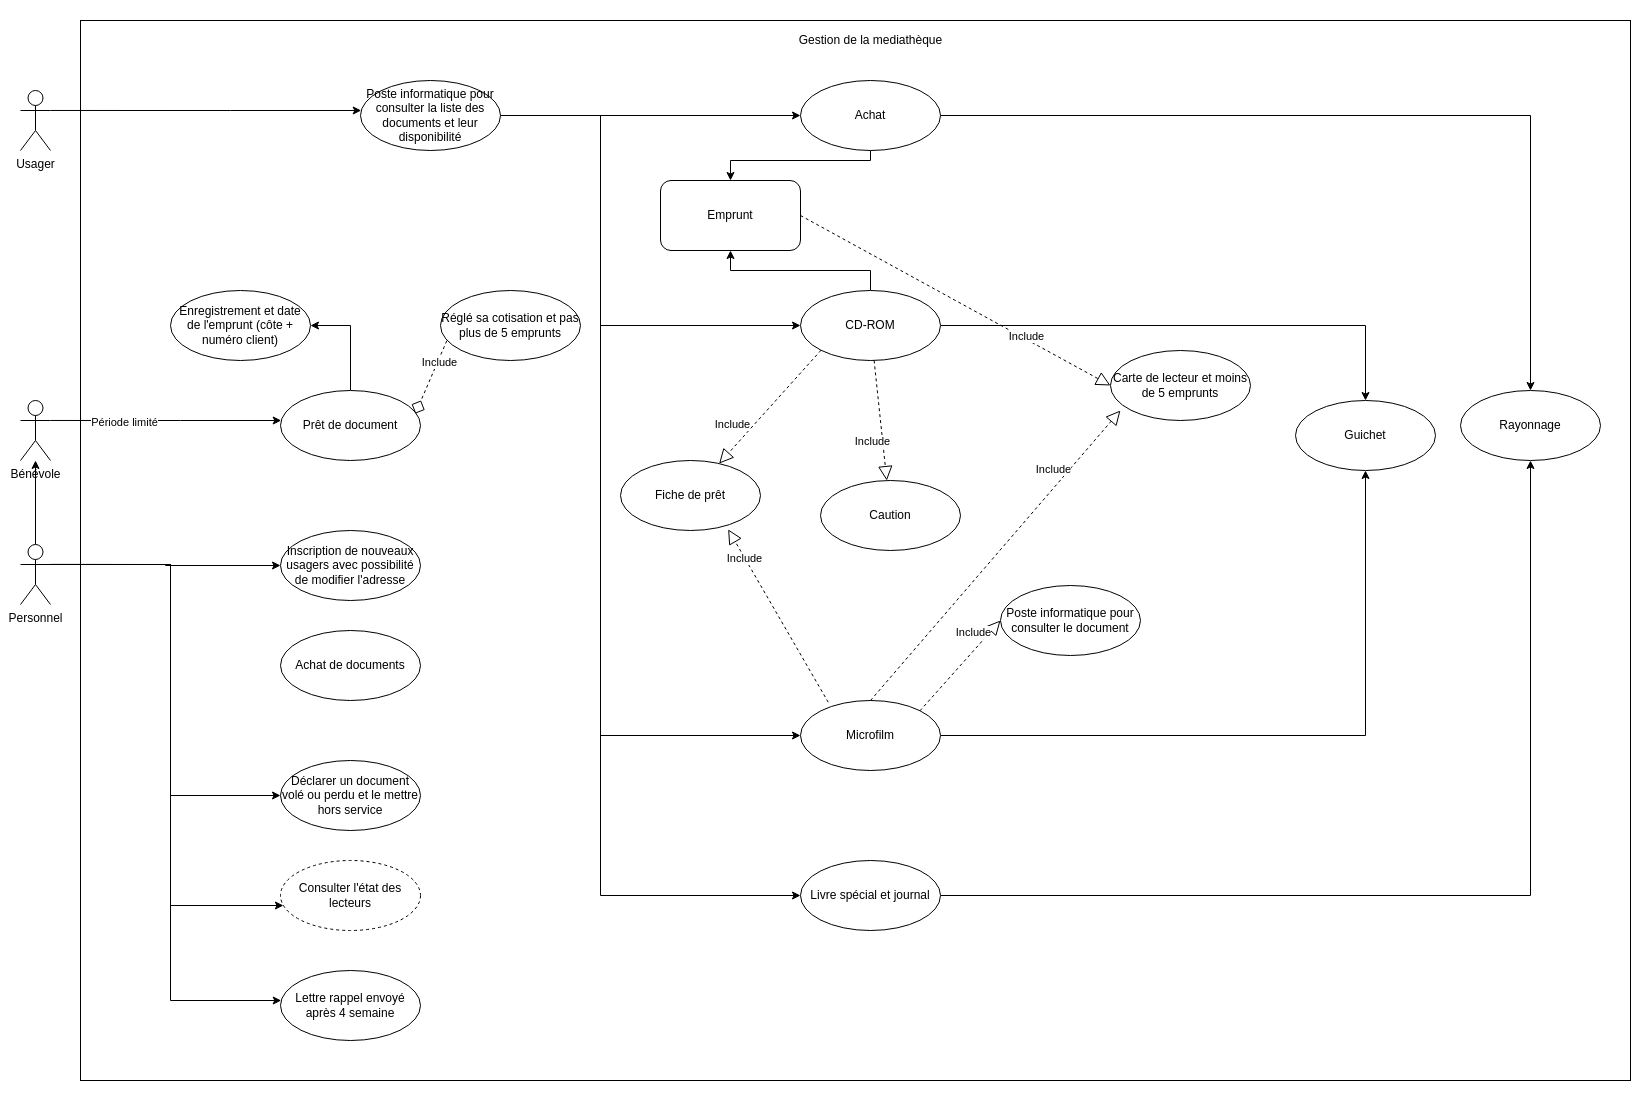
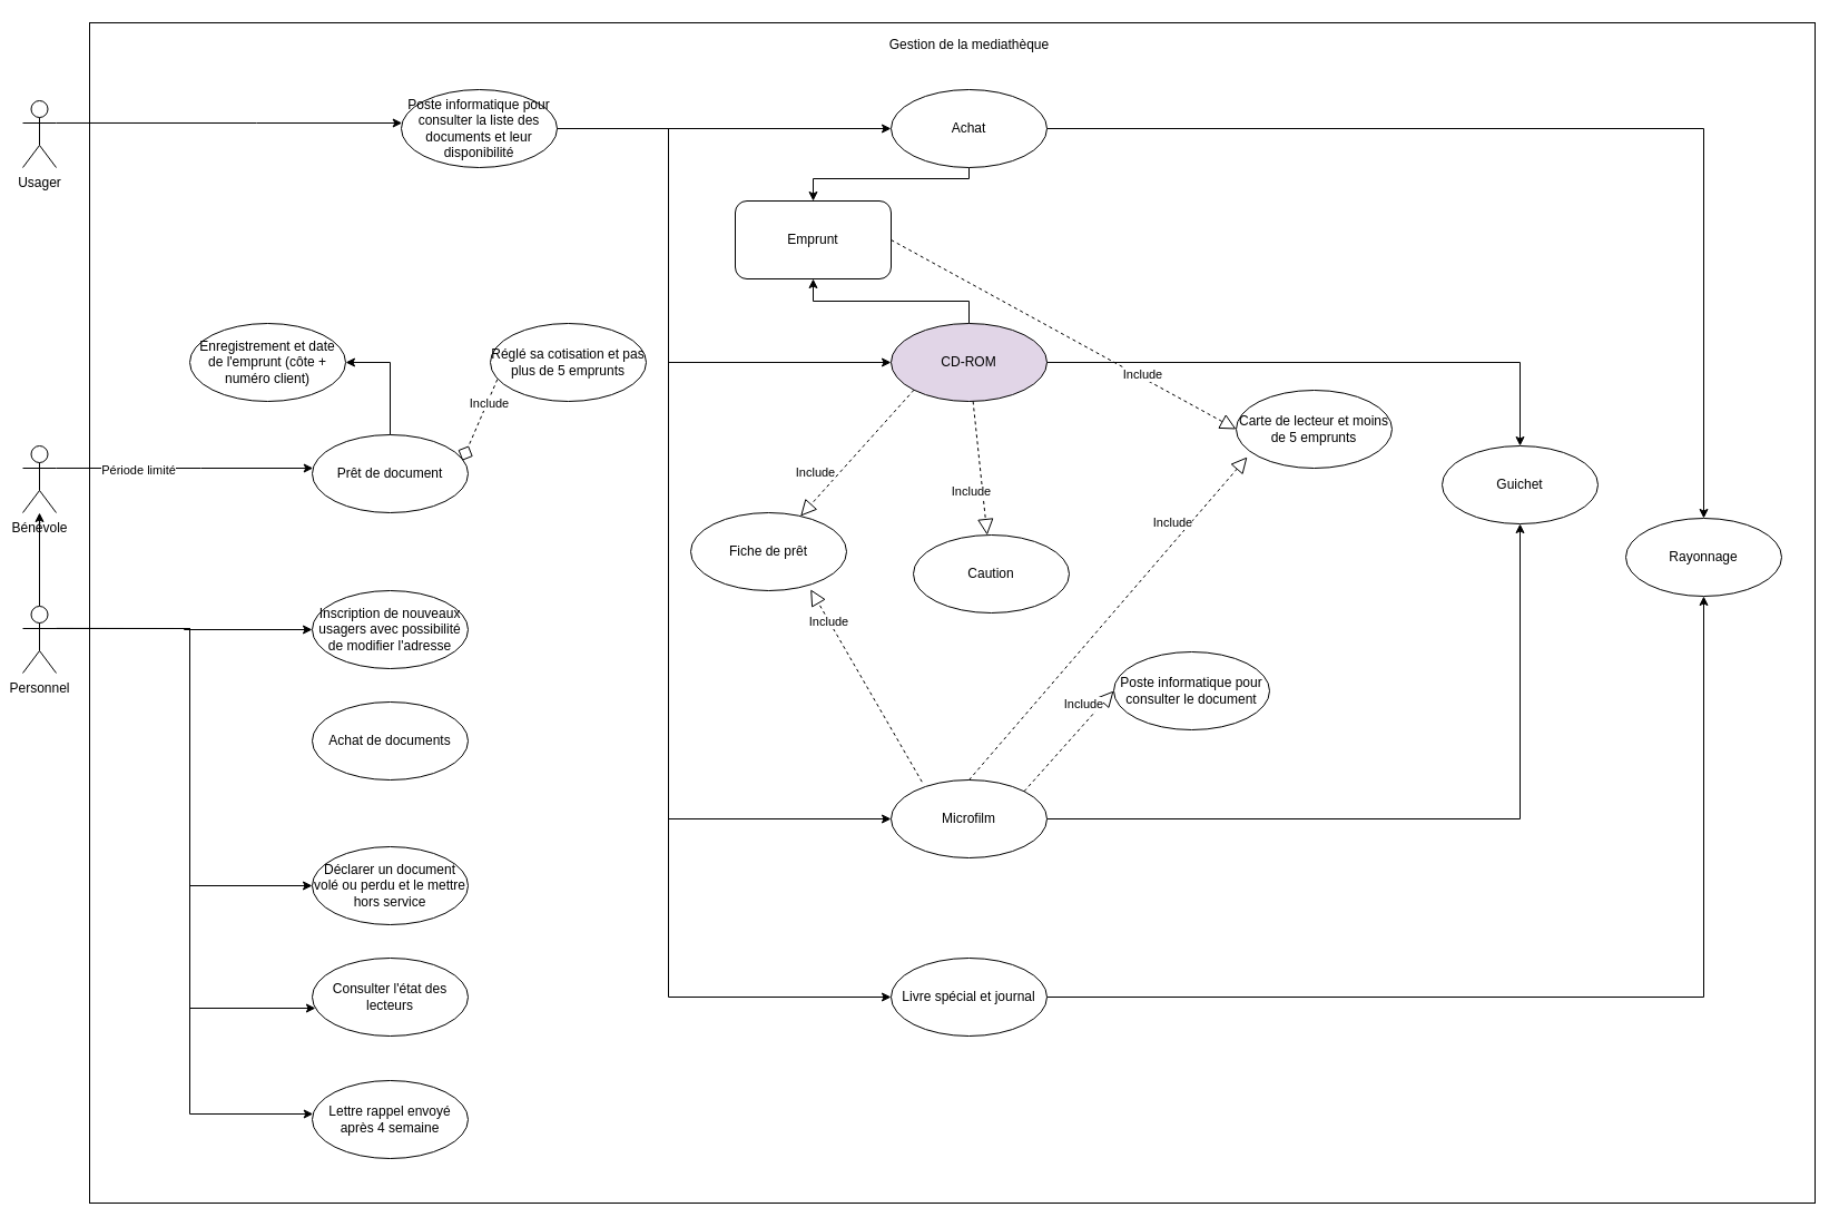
  <mxCell id="0" />
  <mxCell id="1" parent="0" />
  <mxCell id="2" value="" style="rounded=0;whiteSpace=wrap;html=1;" vertex="1" parent="1"><mxGeometry x="80" width="1550" height="1060" as="geometry" y="20" /></mxCell>
  <mxCell id="3" style="edgeStyle=orthogonalEdgeStyle;rounded=0;orthogonalLoop=1;jettySize=auto;html=1;exitX=1;exitY=0.333;exitDx=0;exitDy=0;exitPerimeter=0;" edge="1" parent="1" source="4" target="26"><mxGeometry relative="1" as="geometry"><Array as="points"><mxPoint x="230" y="110" /><mxPoint x="230" y="110" /></Array></mxGeometry></mxCell>
  <mxCell id="4" value="Usager" style="shape=umlActor;verticalLabelPosition=bottom;verticalAlign=top;html=1;" vertex="1" parent="1"><mxGeometry x="20" y="90" width="30" height="60" as="geometry" /></mxCell>
  <mxCell id="5" style="edgeStyle=orthogonalEdgeStyle;rounded=0;orthogonalLoop=1;jettySize=auto;html=1;exitX=1;exitY=0.333;exitDx=0;exitDy=0;exitPerimeter=0;" edge="1" parent="1" source="7" target="48"><mxGeometry relative="1" as="geometry"><Array as="points"><mxPoint x="180" y="420" /><mxPoint x="180" y="420" /></Array></mxGeometry></mxCell>
  <mxCell id="6" value="Période limité" style="edgeLabel;html=1;align=center;verticalAlign=middle;resizable=0;points=[];" vertex="1" connectable="0" parent="5"><mxGeometry x="-0.368" y="-2" relative="1" as="geometry"><mxPoint x="1" as="offset" /></mxGeometry></mxCell>
  <mxCell id="7" value="Bénévole" style="shape=umlActor;verticalLabelPosition=bottom;verticalAlign=top;html=1;" vertex="1" parent="1"><mxGeometry x="20" y="400" width="30" height="60" as="geometry" /></mxCell>
  <mxCell id="8" style="edgeStyle=orthogonalEdgeStyle;rounded=0;orthogonalLoop=1;jettySize=auto;html=1;exitX=1;exitY=0.333;exitDx=0;exitDy=0;exitPerimeter=0;" edge="1" parent="1" source="13" target="49"><mxGeometry relative="1" as="geometry"><Array as="points"><mxPoint x="170" y="795" /></Array></mxGeometry></mxCell>
  <mxCell id="9" style="edgeStyle=orthogonalEdgeStyle;rounded=0;orthogonalLoop=1;jettySize=auto;html=1;exitX=1;exitY=0.333;exitDx=0;exitDy=0;exitPerimeter=0;" edge="1" parent="1" source="13" target="50"><mxGeometry relative="1" as="geometry"><Array as="points"><mxPoint x="170" y="905" /></Array></mxGeometry></mxCell>
  <mxCell id="10" style="edgeStyle=orthogonalEdgeStyle;rounded=0;orthogonalLoop=1;jettySize=auto;html=1;exitX=1;exitY=0.333;exitDx=0;exitDy=0;exitPerimeter=0;entryX=0;entryY=0.5;entryDx=0;entryDy=0;" edge="1" parent="1" source="13" target="46"><mxGeometry relative="1" as="geometry" /></mxCell>
  <mxCell id="11" style="edgeStyle=orthogonalEdgeStyle;rounded=0;orthogonalLoop=1;jettySize=auto;html=1;exitX=1;exitY=0.333;exitDx=0;exitDy=0;exitPerimeter=0;" edge="1" parent="1" source="13" target="54"><mxGeometry relative="1" as="geometry"><Array as="points"><mxPoint x="170" y="564" /><mxPoint x="170" y="1000" /></Array></mxGeometry></mxCell>
  <mxCell id="12" value="" style="edgeStyle=orthogonalEdgeStyle;rounded=0;orthogonalLoop=1;jettySize=auto;html=1;" edge="1" parent="1" source="13" target="7"><mxGeometry relative="1" as="geometry" /></mxCell>
  <mxCell id="13" value="Personnel" style="shape=umlActor;verticalLabelPosition=bottom;verticalAlign=top;html=1;" vertex="1" parent="1"><mxGeometry x="20" y="544" width="30" height="60" as="geometry" /></mxCell>
  <mxCell id="14" style="edgeStyle=orthogonalEdgeStyle;rounded=0;orthogonalLoop=1;jettySize=auto;html=1;exitX=1;exitY=0.5;exitDx=0;exitDy=0;" edge="1" parent="1" source="16" target="30"><mxGeometry relative="1" as="geometry" /></mxCell>
  <mxCell id="15" style="edgeStyle=orthogonalEdgeStyle;rounded=0;orthogonalLoop=1;jettySize=auto;html=1;exitX=0.5;exitY=1;exitDx=0;exitDy=0;" edge="1" parent="1" source="16" target="56"><mxGeometry relative="1" as="geometry"><Array as="points"><mxPoint x="870" y="160" /><mxPoint x="730" y="160" /></Array></mxGeometry></mxCell>
  <mxCell id="16" value="Achat" style="ellipse;whiteSpace=wrap;html=1;" vertex="1" parent="1"><mxGeometry x="800" y="80" width="140" height="70" as="geometry" /></mxCell>
  <mxCell id="17" style="edgeStyle=orthogonalEdgeStyle;rounded=0;orthogonalLoop=1;jettySize=auto;html=1;exitX=1;exitY=0.5;exitDx=0;exitDy=0;" edge="1" parent="1" source="18" target="30"><mxGeometry relative="1" as="geometry" /></mxCell>
  <mxCell id="18" value="Livre spécial et journal" style="ellipse;whiteSpace=wrap;html=1;" vertex="1" parent="1"><mxGeometry x="800" y="860" width="140" height="70" as="geometry" /></mxCell>
  <mxCell id="19" style="edgeStyle=orthogonalEdgeStyle;rounded=0;orthogonalLoop=1;jettySize=auto;html=1;exitX=1;exitY=0.5;exitDx=0;exitDy=0;" edge="1" parent="1" source="21" target="31"><mxGeometry relative="1" as="geometry" /></mxCell>
  <mxCell id="20" style="edgeStyle=orthogonalEdgeStyle;rounded=0;orthogonalLoop=1;jettySize=auto;html=1;exitX=0.5;exitY=0;exitDx=0;exitDy=0;" edge="1" parent="1" source="21" target="56"><mxGeometry relative="1" as="geometry" /></mxCell>
- <mxCell id="21" value="CD-ROM" style="ellipse;whiteSpace=wrap;html=1;" vertex="1" parent="1"><mxGeometry x="800" y="290" width="140" height="70" as="geometry" /></mxCell>
+ <mxCell id="21" value="CD-ROM" style="ellipse;whiteSpace=wrap;html=1;fillColor=#e1d5e7;" vertex="1" parent="1"><mxGeometry x="800" y="290" width="140" height="70" as="geometry" /></mxCell>
  <mxCell id="22" style="edgeStyle=orthogonalEdgeStyle;rounded=0;orthogonalLoop=1;jettySize=auto;html=1;exitX=1;exitY=0.5;exitDx=0;exitDy=0;" edge="1" parent="1" source="26" target="16"><mxGeometry relative="1" as="geometry" /></mxCell>
  <mxCell id="23" style="edgeStyle=orthogonalEdgeStyle;rounded=0;orthogonalLoop=1;jettySize=auto;html=1;exitX=1;exitY=0.5;exitDx=0;exitDy=0;" edge="1" parent="1" source="26" target="18"><mxGeometry relative="1" as="geometry"><Array as="points"><mxPoint x="600" y="115" /><mxPoint x="600" y="895" /></Array></mxGeometry></mxCell>
  <mxCell id="24" style="edgeStyle=orthogonalEdgeStyle;rounded=0;orthogonalLoop=1;jettySize=auto;html=1;exitX=1;exitY=0.5;exitDx=0;exitDy=0;" edge="1" parent="1" source="26" target="33"><mxGeometry relative="1" as="geometry"><Array as="points"><mxPoint x="600" y="115" /><mxPoint x="600" y="735" /></Array></mxGeometry></mxCell>
  <mxCell id="25" style="edgeStyle=orthogonalEdgeStyle;rounded=0;orthogonalLoop=1;jettySize=auto;html=1;exitX=1;exitY=0.5;exitDx=0;exitDy=0;" edge="1" parent="1" source="26" target="21"><mxGeometry relative="1" as="geometry"><Array as="points"><mxPoint x="600" y="115" /><mxPoint x="600" y="325" /></Array></mxGeometry></mxCell>
  <mxCell id="26" value="Poste informatique pour consulter la liste des documents et leur disponibilité" style="ellipse;whiteSpace=wrap;html=1;" vertex="1" parent="1"><mxGeometry x="360" y="80" width="140" height="70" as="geometry" /></mxCell>
  <mxCell id="27" value="Caution" style="ellipse;whiteSpace=wrap;html=1;" vertex="1" parent="1"><mxGeometry x="820" y="480" width="140" height="70" as="geometry" /></mxCell>
  <mxCell id="28" value="" style="endArrow=block;dashed=1;endFill=0;endSize=12;html=1;" edge="1" parent="1" source="21" target="27"><mxGeometry width="160" relative="1" as="geometry"><mxPoint x="720" y="820" as="sourcePoint" /><mxPoint x="880" y="820" as="targetPoint" /></mxGeometry></mxCell>
  <mxCell id="29" value="Include" style="edgeLabel;html=1;align=center;verticalAlign=middle;resizable=0;points=[];" vertex="1" connectable="0" parent="28"><mxGeometry x="0.526" y="-2" relative="1" as="geometry"><mxPoint x="-10.09" y="-11.39" as="offset" /></mxGeometry></mxCell>
- <mxCell id="30" value="Rayonnage" style="ellipse;whiteSpace=wrap;html=1;" vertex="1" parent="1"><mxGeometry x="1460" y="390" width="140" height="70" as="geometry" /></mxCell>
+ <mxCell id="30" value="Rayonnage" style="ellipse;whiteSpace=wrap;html=1;" vertex="1" parent="1"><mxGeometry x="1460" y="465" width="140" height="70" as="geometry" /></mxCell>
  <mxCell id="31" value="Guichet" style="ellipse;whiteSpace=wrap;html=1;" vertex="1" parent="1"><mxGeometry x="1295" y="400" width="140" height="70" as="geometry" /></mxCell>
  <mxCell id="32" style="edgeStyle=orthogonalEdgeStyle;rounded=0;orthogonalLoop=1;jettySize=auto;html=1;exitX=1;exitY=0.5;exitDx=0;exitDy=0;" edge="1" parent="1" source="33" target="31"><mxGeometry relative="1" as="geometry" /></mxCell>
  <mxCell id="33" value="Microfilm" style="ellipse;whiteSpace=wrap;html=1;" vertex="1" parent="1"><mxGeometry x="800" y="700" width="140" height="70" as="geometry" /></mxCell>
  <mxCell id="34" value="Poste informatique pour consulter le document" style="ellipse;whiteSpace=wrap;html=1;" vertex="1" parent="1"><mxGeometry x="1000" y="585" width="140" height="70" as="geometry" /></mxCell>
  <mxCell id="35" value="Carte de lecteur et moins de 5 emprunts" style="ellipse;whiteSpace=wrap;html=1;" vertex="1" parent="1"><mxGeometry x="1110" y="350" width="140" height="70" as="geometry" /></mxCell>
  <mxCell id="36" value="" style="endArrow=block;dashed=1;endFill=0;endSize=12;html=1;exitX=1;exitY=0.5;exitDx=0;exitDy=0;entryX=0;entryY=0.5;entryDx=0;entryDy=0;" edge="1" parent="1" source="56" target="35"><mxGeometry width="160" relative="1" as="geometry"><mxPoint x="880" y="970" as="sourcePoint" /><mxPoint x="880" y="1050" as="targetPoint" /></mxGeometry></mxCell>
  <mxCell id="37" value="Include" style="edgeLabel;html=1;align=center;verticalAlign=middle;resizable=0;points=[];" vertex="1" connectable="0" parent="36"><mxGeometry x="0.526" y="-2" relative="1" as="geometry"><mxPoint x="-10.09" y="-11.39" as="offset" /></mxGeometry></mxCell>
  <mxCell id="38" value="" style="endArrow=block;dashed=1;endFill=0;endSize=12;html=1;exitX=1;exitY=0;exitDx=0;exitDy=0;entryX=0;entryY=0.5;entryDx=0;entryDy=0;" edge="1" parent="1" source="33" target="34"><mxGeometry width="160" relative="1" as="geometry"><mxPoint x="960" y="590" as="sourcePoint" /><mxPoint x="960" y="670" as="targetPoint" /><Array as="points" /></mxGeometry></mxCell>
  <mxCell id="39" value="Include" style="edgeLabel;html=1;align=center;verticalAlign=middle;resizable=0;points=[];" vertex="1" connectable="0" parent="38"><mxGeometry x="0.526" y="-2" relative="1" as="geometry"><mxPoint x="-10.09" y="-11.39" as="offset" /></mxGeometry></mxCell>
  <mxCell id="40" value="Fiche de prêt" style="ellipse;whiteSpace=wrap;html=1;" vertex="1" parent="1"><mxGeometry x="620" y="460" width="140" height="70" as="geometry" /></mxCell>
  <mxCell id="41" value="" style="endArrow=block;dashed=1;endFill=0;endSize=12;html=1;exitX=0;exitY=1;exitDx=0;exitDy=0;" edge="1" parent="1" source="21" target="40"><mxGeometry width="160" relative="1" as="geometry"><mxPoint x="679.29" y="360" as="sourcePoint" /><mxPoint x="679.29" y="440" as="targetPoint" /><Array as="points" /></mxGeometry></mxCell>
  <mxCell id="42" value="Include" style="edgeLabel;html=1;align=center;verticalAlign=middle;resizable=0;points=[];" vertex="1" connectable="0" parent="41"><mxGeometry x="0.526" y="-2" relative="1" as="geometry"><mxPoint x="-10.09" y="-11.39" as="offset" /></mxGeometry></mxCell>
  <mxCell id="43" value="" style="endArrow=block;dashed=1;endFill=0;endSize=12;html=1;entryX=0.769;entryY=0.984;entryDx=0;entryDy=0;entryPerimeter=0;exitX=0.198;exitY=0.024;exitDx=0;exitDy=0;exitPerimeter=0;" edge="1" parent="1" source="33" target="40"><mxGeometry width="160" relative="1" as="geometry"><mxPoint x="830" y="710" as="sourcePoint" /><mxPoint x="770" y="684" as="targetPoint" /></mxGeometry></mxCell>
  <mxCell id="44" value="Include" style="edgeLabel;html=1;align=center;verticalAlign=middle;resizable=0;points=[];" vertex="1" connectable="0" parent="43"><mxGeometry x="0.526" y="-2" relative="1" as="geometry"><mxPoint x="-10.09" y="-11.39" as="offset" /></mxGeometry></mxCell>
  <mxCell id="45" value="Achat de documents" style="ellipse;whiteSpace=wrap;html=1;" vertex="1" parent="1"><mxGeometry x="280" y="630" width="140" height="70" as="geometry" /></mxCell>
  <mxCell id="46" value="Inscription de nouveaux usagers avec possibilité de modifier l'adresse" style="ellipse;whiteSpace=wrap;html=1;" vertex="1" parent="1"><mxGeometry x="280" y="530" width="140" height="70" as="geometry" /></mxCell>
  <mxCell id="47" style="edgeStyle=orthogonalEdgeStyle;rounded=0;orthogonalLoop=1;jettySize=auto;html=1;exitX=0.5;exitY=0;exitDx=0;exitDy=0;entryX=1;entryY=0.5;entryDx=0;entryDy=0;" edge="1" parent="1" source="48" target="55"><mxGeometry relative="1" as="geometry" /></mxCell>
  <mxCell id="48" value="Prêt de document" style="ellipse;whiteSpace=wrap;html=1;" vertex="1" parent="1"><mxGeometry x="280" y="390" width="140" height="70" as="geometry" /></mxCell>
  <mxCell id="49" value="Déclarer un document volé ou perdu et le mettre hors service" style="ellipse;whiteSpace=wrap;html=1;" vertex="1" parent="1"><mxGeometry x="280" y="760" width="140" height="70" as="geometry" /></mxCell>
- <mxCell id="50" value="Consulter l'état des lecteurs" style="ellipse;whiteSpace=wrap;html=1;dashed=1;" vertex="1" parent="1"><mxGeometry x="280" y="860" width="140" height="70" as="geometry" /></mxCell>
+ <mxCell id="50" value="Consulter l'état des lecteurs" style="ellipse;whiteSpace=wrap;html=1;" vertex="1" parent="1"><mxGeometry x="280" y="860" width="140" height="70" as="geometry" /></mxCell>
  <mxCell id="51" value="" style="endArrow=diamond;dashed=1;endFill=0;endSize=12;html=1;entryX=0.963;entryY=0.331;entryDx=0;entryDy=0;exitX=0.045;exitY=0.718;exitDx=0;exitDy=0;exitPerimeter=0;entryPerimeter=0;" edge="1" parent="1" source="53" target="48"><mxGeometry width="160" relative="1" as="geometry"><mxPoint x="490" y="510" as="sourcePoint" /><mxPoint x="580" y="500" as="targetPoint" /></mxGeometry></mxCell>
  <mxCell id="52" value="Include" style="edgeLabel;html=1;align=center;verticalAlign=middle;resizable=0;points=[];" vertex="1" connectable="0" parent="51"><mxGeometry x="-0.425" y="1" relative="1" as="geometry"><mxPoint as="offset" /></mxGeometry></mxCell>
  <mxCell id="53" value="Réglé sa cotisation et pas plus de 5 emprunts" style="ellipse;whiteSpace=wrap;html=1;" vertex="1" parent="1"><mxGeometry x="440" y="290" width="140" height="70" as="geometry" /></mxCell>
  <mxCell id="54" value="Lettre rappel envoyé après 4 semaine" style="ellipse;whiteSpace=wrap;html=1;" vertex="1" parent="1"><mxGeometry x="280" y="970" width="140" height="70" as="geometry" /></mxCell>
  <mxCell id="55" value="Enregistrement et date de l'emprunt (côte + numéro client)" style="ellipse;whiteSpace=wrap;html=1;" vertex="1" parent="1"><mxGeometry x="170" y="290" width="140" height="70" as="geometry" /></mxCell>
  <mxCell id="56" value="Emprunt" style="whiteSpace=wrap;html=1;rounded=1;" vertex="1" parent="1"><mxGeometry x="660" y="180" width="140" height="70" as="geometry" /></mxCell>
  <mxCell id="57" value="" style="endArrow=block;dashed=1;endFill=0;endSize=12;html=1;exitX=0.5;exitY=0;exitDx=0;exitDy=0;entryX=0.071;entryY=0.857;entryDx=0;entryDy=0;entryPerimeter=0;" edge="1" parent="1" source="33" target="35"><mxGeometry width="160" relative="1" as="geometry"><mxPoint x="1000" y="450" as="sourcePoint" /><mxPoint x="1310" y="620" as="targetPoint" /></mxGeometry></mxCell>
  <mxCell id="58" value="Include" style="edgeLabel;html=1;align=center;verticalAlign=middle;resizable=0;points=[];" vertex="1" connectable="0" parent="57"><mxGeometry x="0.526" y="-2" relative="1" as="geometry"><mxPoint x="-10.09" y="-11.39" as="offset" /></mxGeometry></mxCell>
  <mxCell id="59" value="Gestion de la mediathèque" style="text;html=1;strokeColor=none;fillColor=none;align=center;verticalAlign=middle;whiteSpace=wrap;rounded=0;" vertex="1" parent="1"><mxGeometry x="762.5" y="30" width="215" height="20" as="geometry" /></mxCell>
